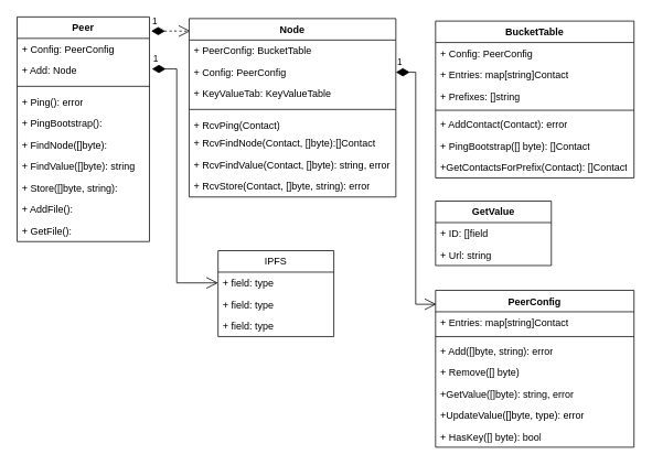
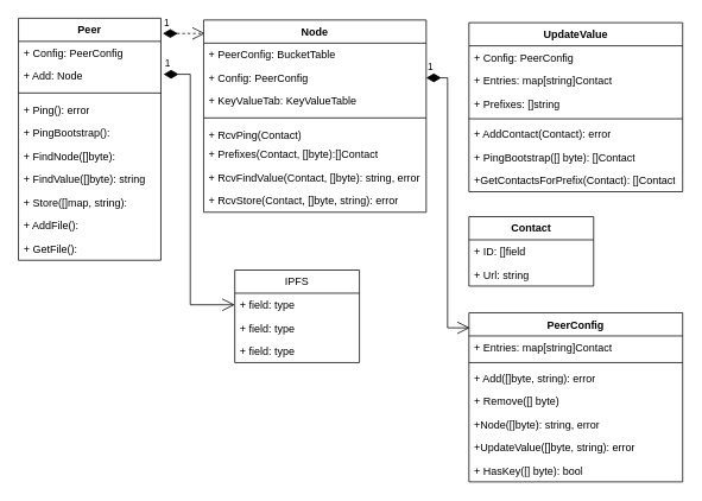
  <mxCell id="0" />
  <mxCell id="1" parent="0" />
  <mxCell id="2" value="1" style="endArrow=open;html=1;endSize=12;startArrow=diamondThin;startSize=14;startFill=1;edgeStyle=orthogonalEdgeStyle;align=left;verticalAlign=bottom;rounded=0;entryX=0.006;entryY=0.07;entryDx=0;entryDy=0;entryPerimeter=0;exitX=1.013;exitY=0.063;exitDx=0;exitDy=0;exitPerimeter=0;dashed=1;" parent="1" source="3" target="14" edge="1"><mxGeometry x="-1" y="3" relative="1" as="geometry"><mxPoint x="197.06" y="39.02" as="sourcePoint" /><mxPoint x="265.08" y="55.018" as="targetPoint" /></mxGeometry></mxCell>
  <mxCell id="3" value="Peer" style="swimlane;fontStyle=1;align=center;verticalAlign=top;childLayout=stackLayout;horizontal=1;startSize=26;horizontalStack=0;resizeParent=1;resizeParentMax=0;resizeLast=0;collapsible=1;marginBottom=0;whiteSpace=wrap;html=1;" parent="1" vertex="1"><mxGeometry x="20" y="20" width="160" height="272" as="geometry"><mxRectangle x="110" y="260" width="70" height="30" as="alternateBounds" /></mxGeometry></mxCell>
  <mxCell id="4" value="+ Config: PeerConfig" style="text;strokeColor=none;fillColor=none;align=left;verticalAlign=top;spacingLeft=4;spacingRight=4;overflow=hidden;rotatable=0;points=[[0,0.5],[1,0.5]];portConstraint=eastwest;whiteSpace=wrap;html=1;" parent="3" vertex="1"><mxGeometry y="26" width="160" height="26" as="geometry" /></mxCell>
  <mxCell id="5" value="+ Add: Node" style="text;strokeColor=none;fillColor=none;align=left;verticalAlign=top;spacingLeft=4;spacingRight=4;overflow=hidden;rotatable=0;points=[[0,0.5],[1,0.5]];portConstraint=eastwest;whiteSpace=wrap;html=1;" parent="3" vertex="1"><mxGeometry y="52" width="160" height="26" as="geometry" /></mxCell>
  <mxCell id="6" value="" style="line;strokeWidth=1;fillColor=none;align=left;verticalAlign=middle;spacingTop=-1;spacingLeft=3;spacingRight=3;rotatable=0;labelPosition=right;points=[];portConstraint=eastwest;strokeColor=inherit;" parent="3" vertex="1"><mxGeometry y="78" width="160" height="12" as="geometry" /></mxCell>
  <mxCell id="7" value="+ Ping(): error" style="text;strokeColor=none;fillColor=none;align=left;verticalAlign=top;spacingLeft=4;spacingRight=4;overflow=hidden;rotatable=0;points=[[0,0.5],[1,0.5]];portConstraint=eastwest;whiteSpace=wrap;html=1;" parent="3" vertex="1"><mxGeometry y="90" width="160" height="26" as="geometry" /></mxCell>
  <mxCell id="8" value="+ PingBootstrap():" style="text;strokeColor=none;fillColor=none;align=left;verticalAlign=top;spacingLeft=4;spacingRight=4;overflow=hidden;rotatable=0;points=[[0,0.5],[1,0.5]];portConstraint=eastwest;whiteSpace=wrap;html=1;" parent="3" vertex="1"><mxGeometry y="116" width="160" height="26" as="geometry" /></mxCell>
  <mxCell id="9" value="+ FindNode([]byte):" style="text;strokeColor=none;fillColor=none;align=left;verticalAlign=top;spacingLeft=4;spacingRight=4;overflow=hidden;rotatable=0;points=[[0,0.5],[1,0.5]];portConstraint=eastwest;whiteSpace=wrap;html=1;" parent="3" vertex="1"><mxGeometry y="142" width="160" height="26" as="geometry" /></mxCell>
  <mxCell id="10" value="+ FindValue([]byte): string" style="text;strokeColor=none;fillColor=none;align=left;verticalAlign=top;spacingLeft=4;spacingRight=4;overflow=hidden;rotatable=0;points=[[0,0.5],[1,0.5]];portConstraint=eastwest;whiteSpace=wrap;html=1;" parent="3" vertex="1"><mxGeometry y="168" width="160" height="26" as="geometry" /></mxCell>
- <mxCell id="11" value="+ Store([]byte, string):" style="text;strokeColor=none;fillColor=none;align=left;verticalAlign=top;spacingLeft=4;spacingRight=4;overflow=hidden;rotatable=0;points=[[0,0.5],[1,0.5]];portConstraint=eastwest;whiteSpace=wrap;html=1;" parent="3" vertex="1"><mxGeometry y="194" width="160" height="26" as="geometry" /></mxCell>
+ <mxCell id="11" value="+ Store([]map, string):" style="text;strokeColor=none;fillColor=none;align=left;verticalAlign=top;spacingLeft=4;spacingRight=4;overflow=hidden;rotatable=0;points=[[0,0.5],[1,0.5]];portConstraint=eastwest;whiteSpace=wrap;html=1;" parent="3" vertex="1"><mxGeometry y="194" width="160" height="26" as="geometry" /></mxCell>
  <mxCell id="12" value="+ AddFile():" style="text;strokeColor=none;fillColor=none;align=left;verticalAlign=top;spacingLeft=4;spacingRight=4;overflow=hidden;rotatable=0;points=[[0,0.5],[1,0.5]];portConstraint=eastwest;whiteSpace=wrap;html=1;" parent="3" vertex="1"><mxGeometry y="220" width="160" height="26" as="geometry" /></mxCell>
  <mxCell id="13" value="+ GetFile():" style="text;strokeColor=none;fillColor=none;align=left;verticalAlign=top;spacingLeft=4;spacingRight=4;overflow=hidden;rotatable=0;points=[[0,0.5],[1,0.5]];portConstraint=eastwest;whiteSpace=wrap;html=1;" parent="3" vertex="1"><mxGeometry y="246" width="160" height="26" as="geometry" /></mxCell>
  <mxCell id="14" value="Node" style="swimlane;fontStyle=1;align=center;verticalAlign=top;childLayout=stackLayout;horizontal=1;startSize=26;horizontalStack=0;resizeParent=1;resizeParentMax=0;resizeLast=0;collapsible=1;marginBottom=0;whiteSpace=wrap;html=1;" parent="1" vertex="1"><mxGeometry x="228" y="22" width="250" height="216" as="geometry"><mxRectangle x="110" y="260" width="70" height="30" as="alternateBounds" /></mxGeometry></mxCell>
  <mxCell id="15" value="+ PeerConfig: BucketTable" style="text;strokeColor=none;fillColor=none;align=left;verticalAlign=top;spacingLeft=4;spacingRight=4;overflow=hidden;rotatable=0;points=[[0,0.5],[1,0.5]];portConstraint=eastwest;whiteSpace=wrap;html=1;" parent="14" vertex="1"><mxGeometry y="26" width="250" height="26" as="geometry" /></mxCell>
  <mxCell id="16" value="1" style="endArrow=open;html=1;endSize=12;startArrow=diamondThin;startSize=14;startFill=1;edgeStyle=orthogonalEdgeStyle;align=left;verticalAlign=bottom;rounded=0;entryX=0;entryY=0.5;entryDx=0;entryDy=0;" parent="14" target="42" edge="1"><mxGeometry x="-1" y="3" relative="1" as="geometry"><mxPoint x="-45" y="61" as="sourcePoint" /><mxPoint x="115" y="61" as="targetPoint" /><Array as="points"><mxPoint x="-15" y="61" /><mxPoint x="-15" y="320" /></Array></mxGeometry></mxCell>
  <mxCell id="17" value="+ Config: PeerConfig" style="text;strokeColor=none;fillColor=none;align=left;verticalAlign=top;spacingLeft=4;spacingRight=4;overflow=hidden;rotatable=0;points=[[0,0.5],[1,0.5]];portConstraint=eastwest;whiteSpace=wrap;html=1;" parent="14" vertex="1"><mxGeometry y="52" width="250" height="26" as="geometry" /></mxCell>
  <mxCell id="18" value="+ KeyValueTab: KeyValueTable" style="text;strokeColor=none;fillColor=none;align=left;verticalAlign=top;spacingLeft=4;spacingRight=4;overflow=hidden;rotatable=0;points=[[0,0.5],[1,0.5]];portConstraint=eastwest;whiteSpace=wrap;html=1;" parent="14" vertex="1"><mxGeometry y="78" width="250" height="26" as="geometry" /></mxCell>
  <mxCell id="19" value="" style="line;strokeWidth=1;fillColor=none;align=left;verticalAlign=middle;spacingTop=-1;spacingLeft=3;spacingRight=3;rotatable=0;labelPosition=right;points=[];portConstraint=eastwest;strokeColor=inherit;" parent="14" vertex="1"><mxGeometry y="104" width="250" height="12" as="geometry" /></mxCell>
  <mxCell id="20" value="+ RcvPing(Contact)" style="text;strokeColor=none;fillColor=none;align=left;verticalAlign=top;spacingLeft=4;spacingRight=4;overflow=hidden;rotatable=0;points=[[0,0.5],[1,0.5]];portConstraint=eastwest;whiteSpace=wrap;html=1;" parent="14" vertex="1"><mxGeometry y="116" width="250" height="22" as="geometry" /></mxCell>
- <mxCell id="21" value="+ RcvFindNode(Contact, []byte):[]Contact" style="text;strokeColor=none;fillColor=none;align=left;verticalAlign=top;spacingLeft=4;spacingRight=4;overflow=hidden;rotatable=0;points=[[0,0.5],[1,0.5]];portConstraint=eastwest;whiteSpace=wrap;html=1;" parent="14" vertex="1"><mxGeometry y="138" width="250" height="26" as="geometry" /></mxCell>
+ <mxCell id="21" value="+ Prefixes(Contact, []byte):[]Contact" style="text;strokeColor=none;fillColor=none;align=left;verticalAlign=top;spacingLeft=4;spacingRight=4;overflow=hidden;rotatable=0;points=[[0,0.5],[1,0.5]];portConstraint=eastwest;whiteSpace=wrap;html=1;" parent="14" vertex="1"><mxGeometry y="138" width="250" height="26" as="geometry" /></mxCell>
  <mxCell id="22" value="+ RcvFindValue(Contact, []byte): string, error" style="text;strokeColor=none;fillColor=none;align=left;verticalAlign=top;spacingLeft=4;spacingRight=4;overflow=hidden;rotatable=0;points=[[0,0.5],[1,0.5]];portConstraint=eastwest;whiteSpace=wrap;html=1;" parent="14" vertex="1"><mxGeometry y="164" width="250" height="26" as="geometry" /></mxCell>
  <mxCell id="23" value="+ RcvStore(Contact, []byte, string): error" style="text;strokeColor=none;fillColor=none;align=left;verticalAlign=top;spacingLeft=4;spacingRight=4;overflow=hidden;rotatable=0;points=[[0,0.5],[1,0.5]];portConstraint=eastwest;whiteSpace=wrap;html=1;" parent="14" vertex="1"><mxGeometry y="190" width="250" height="26" as="geometry" /></mxCell>
- <mxCell id="24" value="BucketTable" style="swimlane;fontStyle=1;align=center;verticalAlign=top;childLayout=stackLayout;horizontal=1;startSize=26;horizontalStack=0;resizeParent=1;resizeParentMax=0;resizeLast=0;collapsible=1;marginBottom=0;whiteSpace=wrap;html=1;" parent="1" vertex="1"><mxGeometry x="526" y="25" width="240" height="190" as="geometry" /></mxCell>
+ <mxCell id="24" value="UpdateValue" style="swimlane;fontStyle=1;align=center;verticalAlign=top;childLayout=stackLayout;horizontal=1;startSize=26;horizontalStack=0;resizeParent=1;resizeParentMax=0;resizeLast=0;collapsible=1;marginBottom=0;whiteSpace=wrap;html=1;" parent="1" vertex="1"><mxGeometry x="526" y="25" width="240" height="190" as="geometry" /></mxCell>
  <mxCell id="25" value="+ Config: PeerConfig" style="text;strokeColor=none;fillColor=none;align=left;verticalAlign=top;spacingLeft=4;spacingRight=4;overflow=hidden;rotatable=0;points=[[0,0.5],[1,0.5]];portConstraint=eastwest;whiteSpace=wrap;html=1;" parent="24" vertex="1"><mxGeometry y="26" width="240" height="26" as="geometry" /></mxCell>
  <mxCell id="26" value="+ Entries: map[string]Contact" style="text;strokeColor=none;fillColor=none;align=left;verticalAlign=top;spacingLeft=4;spacingRight=4;overflow=hidden;rotatable=0;points=[[0,0.5],[1,0.5]];portConstraint=eastwest;whiteSpace=wrap;html=1;" parent="24" vertex="1"><mxGeometry y="52" width="240" height="26" as="geometry" /></mxCell>
  <mxCell id="27" value="+ Prefixes: []string" style="text;strokeColor=none;fillColor=none;align=left;verticalAlign=top;spacingLeft=4;spacingRight=4;overflow=hidden;rotatable=0;points=[[0,0.5],[1,0.5]];portConstraint=eastwest;whiteSpace=wrap;html=1;" parent="24" vertex="1"><mxGeometry y="78" width="240" height="26" as="geometry" /></mxCell>
  <mxCell id="28" value="" style="line;strokeWidth=1;fillColor=none;align=left;verticalAlign=middle;spacingTop=-1;spacingLeft=3;spacingRight=3;rotatable=0;labelPosition=right;points=[];portConstraint=eastwest;strokeColor=inherit;" parent="24" vertex="1"><mxGeometry y="104" width="240" height="8" as="geometry" /></mxCell>
  <mxCell id="29" value="+ AddContact(Contact): error" style="text;strokeColor=none;fillColor=none;align=left;verticalAlign=top;spacingLeft=4;spacingRight=4;overflow=hidden;rotatable=0;points=[[0,0.5],[1,0.5]];portConstraint=eastwest;whiteSpace=wrap;html=1;" parent="24" vertex="1"><mxGeometry y="112" width="240" height="26" as="geometry" /></mxCell>
  <mxCell id="30" value="+ PingBootstrap([] byte): []Contact" style="text;strokeColor=none;fillColor=none;align=left;verticalAlign=top;spacingLeft=4;spacingRight=4;overflow=hidden;rotatable=0;points=[[0,0.5],[1,0.5]];portConstraint=eastwest;whiteSpace=wrap;html=1;" parent="24" vertex="1"><mxGeometry y="138" width="240" height="26" as="geometry" /></mxCell>
  <mxCell id="31" value="+GetContactsForPrefix(Contact): []Contact" style="text;strokeColor=none;fillColor=none;align=left;verticalAlign=top;spacingLeft=4;spacingRight=4;overflow=hidden;rotatable=0;points=[[0,0.5],[1,0.5]];portConstraint=eastwest;whiteSpace=wrap;html=1;" parent="24" vertex="1"><mxGeometry y="164" width="240" height="26" as="geometry" /></mxCell>
  <mxCell id="32" value="PeerConfig" style="swimlane;fontStyle=1;align=center;verticalAlign=top;childLayout=stackLayout;horizontal=1;startSize=26;horizontalStack=0;resizeParent=1;resizeParentMax=0;resizeLast=0;collapsible=1;marginBottom=0;whiteSpace=wrap;html=1;" parent="1" vertex="1"><mxGeometry x="526" y="351" width="240" height="190" as="geometry" /></mxCell>
  <mxCell id="33" value="+ Entries: map[string]Contact" style="text;strokeColor=none;fillColor=none;align=left;verticalAlign=top;spacingLeft=4;spacingRight=4;overflow=hidden;rotatable=0;points=[[0,0.5],[1,0.5]];portConstraint=eastwest;whiteSpace=wrap;html=1;" parent="32" vertex="1"><mxGeometry y="26" width="240" height="26" as="geometry" /></mxCell>
  <mxCell id="34" value="" style="line;strokeWidth=1;fillColor=none;align=left;verticalAlign=middle;spacingTop=-1;spacingLeft=3;spacingRight=3;rotatable=0;labelPosition=right;points=[];portConstraint=eastwest;strokeColor=inherit;" parent="32" vertex="1"><mxGeometry y="52" width="240" height="8" as="geometry" /></mxCell>
  <mxCell id="35" value="+ Add([]byte, string): error" style="text;strokeColor=none;fillColor=none;align=left;verticalAlign=top;spacingLeft=4;spacingRight=4;overflow=hidden;rotatable=0;points=[[0,0.5],[1,0.5]];portConstraint=eastwest;whiteSpace=wrap;html=1;" parent="32" vertex="1"><mxGeometry y="60" width="240" height="26" as="geometry" /></mxCell>
  <mxCell id="36" value="+ Remove([] byte)" style="text;strokeColor=none;fillColor=none;align=left;verticalAlign=top;spacingLeft=4;spacingRight=4;overflow=hidden;rotatable=0;points=[[0,0.5],[1,0.5]];portConstraint=eastwest;whiteSpace=wrap;html=1;" parent="32" vertex="1"><mxGeometry y="86" width="240" height="26" as="geometry" /></mxCell>
- <mxCell id="37" value="+GetValue([]byte): string, error" style="text;strokeColor=none;fillColor=none;align=left;verticalAlign=top;spacingLeft=4;spacingRight=4;overflow=hidden;rotatable=0;points=[[0,0.5],[1,0.5]];portConstraint=eastwest;whiteSpace=wrap;html=1;" parent="32" vertex="1"><mxGeometry y="112" width="240" height="26" as="geometry" /></mxCell>
- <mxCell id="38" value="+UpdateValue([]byte, type): error" style="text;strokeColor=none;fillColor=none;align=left;verticalAlign=top;spacingLeft=4;spacingRight=4;overflow=hidden;rotatable=0;points=[[0,0.5],[1,0.5]];portConstraint=eastwest;whiteSpace=wrap;html=1;" parent="32" vertex="1"><mxGeometry y="138" width="240" height="26" as="geometry" /></mxCell>
+ <mxCell id="37" value="+Node([]byte): string, error" style="text;strokeColor=none;fillColor=none;align=left;verticalAlign=top;spacingLeft=4;spacingRight=4;overflow=hidden;rotatable=0;points=[[0,0.5],[1,0.5]];portConstraint=eastwest;whiteSpace=wrap;html=1;" parent="32" vertex="1"><mxGeometry y="112" width="240" height="26" as="geometry" /></mxCell>
+ <mxCell id="38" value="+UpdateValue([]byte, string): error" style="text;strokeColor=none;fillColor=none;align=left;verticalAlign=top;spacingLeft=4;spacingRight=4;overflow=hidden;rotatable=0;points=[[0,0.5],[1,0.5]];portConstraint=eastwest;whiteSpace=wrap;html=1;" parent="32" vertex="1"><mxGeometry y="138" width="240" height="26" as="geometry" /></mxCell>
  <mxCell id="39" value="+ HasKey([] byte): bool" style="text;strokeColor=none;fillColor=none;align=left;verticalAlign=top;spacingLeft=4;spacingRight=4;overflow=hidden;rotatable=0;points=[[0,0.5],[1,0.5]];portConstraint=eastwest;whiteSpace=wrap;html=1;" parent="32" vertex="1"><mxGeometry y="164" width="240" height="26" as="geometry" /></mxCell>
  <mxCell id="40" value="1" style="endArrow=open;html=1;endSize=12;startArrow=diamondThin;startSize=14;startFill=1;edgeStyle=orthogonalEdgeStyle;align=left;verticalAlign=bottom;rounded=0;exitX=1;exitY=0.5;exitDx=0;exitDy=0;entryX=0.004;entryY=0.089;entryDx=0;entryDy=0;entryPerimeter=0;" parent="1" source="17" target="32" edge="1"><mxGeometry x="-1" y="3" relative="1" as="geometry"><mxPoint x="343" y="223" as="sourcePoint" /><mxPoint x="493" y="263" as="targetPoint" /></mxGeometry></mxCell>
  <mxCell id="41" value="IPFS" style="swimlane;fontStyle=0;childLayout=stackLayout;horizontal=1;startSize=26;fillColor=none;horizontalStack=0;resizeParent=1;resizeParentMax=0;resizeLast=0;collapsible=1;marginBottom=0;whiteSpace=wrap;html=1;" parent="1" vertex="1"><mxGeometry x="263" y="303" width="140" height="104" as="geometry" /></mxCell>
  <mxCell id="42" value="+ field: type" style="text;strokeColor=none;fillColor=none;align=left;verticalAlign=top;spacingLeft=4;spacingRight=4;overflow=hidden;rotatable=0;points=[[0,0.5],[1,0.5]];portConstraint=eastwest;whiteSpace=wrap;html=1;" parent="41" vertex="1"><mxGeometry y="26" width="140" height="26" as="geometry" /></mxCell>
  <mxCell id="43" value="+ field: type" style="text;strokeColor=none;fillColor=none;align=left;verticalAlign=top;spacingLeft=4;spacingRight=4;overflow=hidden;rotatable=0;points=[[0,0.5],[1,0.5]];portConstraint=eastwest;whiteSpace=wrap;html=1;" parent="41" vertex="1"><mxGeometry y="52" width="140" height="26" as="geometry" /></mxCell>
  <mxCell id="44" value="+ field: type" style="text;strokeColor=none;fillColor=none;align=left;verticalAlign=top;spacingLeft=4;spacingRight=4;overflow=hidden;rotatable=0;points=[[0,0.5],[1,0.5]];portConstraint=eastwest;whiteSpace=wrap;html=1;" parent="41" vertex="1"><mxGeometry y="78" width="140" height="26" as="geometry" /></mxCell>
- <mxCell id="45" value="&lt;b&gt;GetValue&lt;/b&gt;" style="swimlane;fontStyle=0;childLayout=stackLayout;horizontal=1;startSize=26;fillColor=none;horizontalStack=0;resizeParent=1;resizeParentMax=0;resizeLast=0;collapsible=1;marginBottom=0;whiteSpace=wrap;html=1;" parent="1" vertex="1"><mxGeometry x="526" y="243" width="140" height="78" as="geometry" /></mxCell>
+ <mxCell id="45" value="&lt;b&gt;Contact&lt;/b&gt;" style="swimlane;fontStyle=0;childLayout=stackLayout;horizontal=1;startSize=26;fillColor=none;horizontalStack=0;resizeParent=1;resizeParentMax=0;resizeLast=0;collapsible=1;marginBottom=0;whiteSpace=wrap;html=1;" parent="1" vertex="1"><mxGeometry x="526" y="243" width="140" height="78" as="geometry" /></mxCell>
  <mxCell id="46" value="+ ID: []field" style="text;strokeColor=none;fillColor=none;align=left;verticalAlign=top;spacingLeft=4;spacingRight=4;overflow=hidden;rotatable=0;points=[[0,0.5],[1,0.5]];portConstraint=eastwest;whiteSpace=wrap;html=1;" parent="45" vertex="1"><mxGeometry y="26" width="140" height="26" as="geometry" /></mxCell>
  <mxCell id="47" value="+ Url: string" style="text;strokeColor=none;fillColor=none;align=left;verticalAlign=top;spacingLeft=4;spacingRight=4;overflow=hidden;rotatable=0;points=[[0,0.5],[1,0.5]];portConstraint=eastwest;whiteSpace=wrap;html=1;" parent="45" vertex="1"><mxGeometry y="52" width="140" height="26" as="geometry" /></mxCell>
